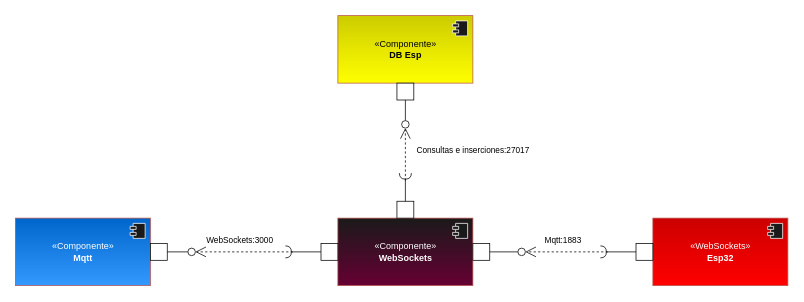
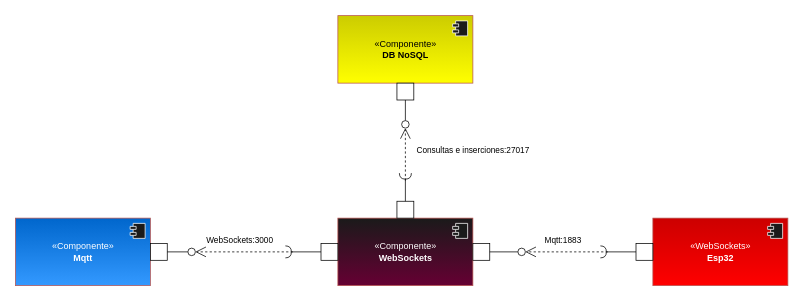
  <mxCell id="0" />
  <mxCell id="1" parent="0" />
  <mxCell id="2" value="«Componente»&lt;br&gt;&lt;b&gt;WebSockets&lt;/b&gt;" style="html=1;dropTarget=0;fillColor=#660033;gradientColor=#1A1A1A;strokeColor=#b85450;gradientDirection=north;fontColor=#FFFFFF;" vertex="1" parent="1"><mxGeometry x="450" y="290" width="180" height="90" as="geometry" /></mxCell>
  <mxCell id="3" value="" style="shape=module;jettyWidth=8;jettyHeight=4;fontColor=#FFFFFF;strokeColor=#FFFFFF;fillColor=#1A1A1A;" vertex="1" parent="2"><mxGeometry x="1" width="20" height="20" relative="1" as="geometry"><mxPoint x="-27" y="7" as="offset" /></mxGeometry></mxCell>
  <mxCell id="4" value="«Componente»&lt;br&gt;&lt;b&gt;Mqtt&lt;/b&gt;" style="html=1;dropTarget=0;fillColor=#0066CC;gradientColor=#3399FF;strokeColor=#b85450;gradientDirection=south;fontColor=#FFFFFF;" vertex="1" parent="1"><mxGeometry x="20" y="290" width="180" height="90" as="geometry" /></mxCell>
  <mxCell id="5" value="" style="shape=module;jettyWidth=8;jettyHeight=4;fontColor=#FFFFFF;strokeColor=#FFFFFF;fillColor=#1A1A1A;" vertex="1" parent="4"><mxGeometry x="1" width="20" height="20" relative="1" as="geometry"><mxPoint x="-27" y="7" as="offset" /></mxGeometry></mxCell>
- <mxCell id="6" value="«Componente»&lt;br&gt;&lt;b&gt;DB Esp&lt;/b&gt;" style="html=1;dropTarget=0;fillColor=#CCCC00;gradientColor=#FFFF00;strokeColor=#b85450;gradientDirection=south;fontColor=#000000;" vertex="1" parent="1"><mxGeometry x="450" y="20" width="180" height="90" as="geometry" /></mxCell>
+ <mxCell id="6" value="«Componente»&lt;br&gt;&lt;b&gt;DB NoSQL&lt;/b&gt;" style="html=1;dropTarget=0;fillColor=#CCCC00;gradientColor=#FFFF00;strokeColor=#b85450;gradientDirection=south;fontColor=#000000;" vertex="1" parent="1"><mxGeometry x="450" y="20" width="180" height="90" as="geometry" /></mxCell>
  <mxCell id="7" value="" style="shape=module;jettyWidth=8;jettyHeight=4;fontColor=#FFFFFF;strokeColor=#FFFFFF;fillColor=#1A1A1A;" vertex="1" parent="6"><mxGeometry x="1" width="20" height="20" relative="1" as="geometry"><mxPoint x="-27" y="7" as="offset" /></mxGeometry></mxCell>
  <mxCell id="8" value="«WebSockets»&lt;br&gt;&lt;b&gt;Esp32&lt;/b&gt;" style="html=1;dropTarget=0;fillColor=#CC0000;gradientColor=#FF0000;strokeColor=#b85450;gradientDirection=south;fontColor=#FFFFFF;" vertex="1" parent="1"><mxGeometry x="870" y="290" width="180" height="90" as="geometry" /></mxCell>
  <mxCell id="9" value="" style="shape=module;jettyWidth=8;jettyHeight=4;fontColor=#FFFFFF;strokeColor=#FFFFFF;fillColor=#1A1A1A;" vertex="1" parent="8"><mxGeometry x="1" width="20" height="20" relative="1" as="geometry"><mxPoint x="-27" y="7" as="offset" /></mxGeometry></mxCell>
  <mxCell id="10" value="" style="whiteSpace=wrap;html=1;aspect=fixed;gradientDirection=north;" vertex="1" parent="1"><mxGeometry x="847.5" y="323.75" width="22.5" height="22.5" as="geometry" /></mxCell>
  <mxCell id="11" value="" style="whiteSpace=wrap;html=1;aspect=fixed;gradientDirection=north;" vertex="1" parent="1"><mxGeometry x="630" y="323.75" width="22.5" height="22.5" as="geometry" /></mxCell>
  <mxCell id="12" value="" style="whiteSpace=wrap;html=1;aspect=fixed;gradientDirection=north;" vertex="1" parent="1"><mxGeometry x="427.5" y="323.75" width="22.5" height="22.5" as="geometry" /></mxCell>
  <mxCell id="13" value="" style="whiteSpace=wrap;html=1;aspect=fixed;gradientDirection=north;" vertex="1" parent="1"><mxGeometry x="528.75" y="267.5" width="22.5" height="22.5" as="geometry" /></mxCell>
  <mxCell id="14" value="" style="whiteSpace=wrap;html=1;aspect=fixed;gradientDirection=north;" vertex="1" parent="1"><mxGeometry x="528.75" y="110" width="22.5" height="22.5" as="geometry" /></mxCell>
  <mxCell id="15" value="" style="whiteSpace=wrap;html=1;aspect=fixed;gradientDirection=north;" vertex="1" parent="1"><mxGeometry x="200" y="323.75" width="22.5" height="22.5" as="geometry" /></mxCell>
  <mxCell id="16" value="" style="rounded=0;orthogonalLoop=1;jettySize=auto;html=1;endArrow=none;endFill=0;sketch=0;sourcePerimeterSpacing=0;targetPerimeterSpacing=0;fontColor=#000000;exitX=1;exitY=0.5;exitDx=0;exitDy=0;" edge="1" target="17" parent="1" source="11"><mxGeometry relative="1" as="geometry"><mxPoint x="820" y="350" as="sourcePoint" /></mxGeometry></mxCell>
  <mxCell id="17" value="" style="ellipse;whiteSpace=wrap;html=1;align=center;aspect=fixed;resizable=0;points=[];outlineConnect=0;sketch=0;gradientDirection=north;" vertex="1" parent="1"><mxGeometry x="690" y="330" width="10" height="10" as="geometry" /></mxCell>
  <mxCell id="18" value="" style="rounded=0;orthogonalLoop=1;jettySize=auto;html=1;endArrow=halfCircle;endFill=0;endSize=6;strokeWidth=1;sketch=0;fontColor=#000000;exitX=0;exitY=0.5;exitDx=0;exitDy=0;" edge="1" parent="1" source="10"><mxGeometry relative="1" as="geometry"><mxPoint x="662.5" y="345" as="sourcePoint" /><mxPoint x="800" y="335" as="targetPoint" /><Array as="points" /></mxGeometry></mxCell>
  <mxCell id="19" value="Mqtt:1883" style="endArrow=open;endSize=12;dashed=1;html=1;rounded=0;fontColor=#000000;" edge="1" parent="1" target="17"><mxGeometry x="0.091" y="-15" width="160" relative="1" as="geometry"><mxPoint x="810" y="335" as="sourcePoint" /><mxPoint x="730" y="310" as="targetPoint" /><mxPoint as="offset" /></mxGeometry></mxCell>
  <mxCell id="20" value="" style="rounded=0;orthogonalLoop=1;jettySize=auto;html=1;endArrow=none;endFill=0;sketch=0;sourcePerimeterSpacing=0;targetPerimeterSpacing=0;fontColor=#000000;exitX=1;exitY=0.5;exitDx=0;exitDy=0;" edge="1" target="21" parent="1" source="15"><mxGeometry relative="1" as="geometry"><mxPoint x="230" y="335" as="sourcePoint" /></mxGeometry></mxCell>
  <mxCell id="21" value="" style="ellipse;whiteSpace=wrap;html=1;align=center;aspect=fixed;resizable=0;points=[];outlineConnect=0;sketch=0;gradientDirection=north;" vertex="1" parent="1"><mxGeometry x="250" y="330" width="10" height="10" as="geometry" /></mxCell>
  <mxCell id="22" value="" style="rounded=0;orthogonalLoop=1;jettySize=auto;html=1;endArrow=halfCircle;endFill=0;endSize=6;strokeWidth=1;sketch=0;fontColor=#000000;exitX=0;exitY=0.5;exitDx=0;exitDy=0;" edge="1" parent="1" source="12"><mxGeometry relative="1" as="geometry"><mxPoint x="417.5" y="334.8" as="sourcePoint" /><mxPoint x="380" y="335" as="targetPoint" /><Array as="points" /></mxGeometry></mxCell>
  <mxCell id="23" value="WebSockets:3000" style="endArrow=open;endSize=12;dashed=1;html=1;rounded=0;fontColor=#000000;" edge="1" parent="1" target="21"><mxGeometry x="0.091" y="-15" width="160" relative="1" as="geometry"><mxPoint x="390" y="335" as="sourcePoint" /><mxPoint x="300" y="334.86" as="targetPoint" /><mxPoint as="offset" /></mxGeometry></mxCell>
  <mxCell id="24" value="" style="rounded=0;orthogonalLoop=1;jettySize=auto;html=1;endArrow=halfCircle;endFill=0;endSize=6;strokeWidth=1;sketch=0;fontColor=#000000;exitX=0.5;exitY=0;exitDx=0;exitDy=0;" edge="1" parent="1" source="13"><mxGeometry relative="1" as="geometry"><mxPoint x="563.75" y="250" as="sourcePoint" /><mxPoint x="540" y="230" as="targetPoint" /><Array as="points" /></mxGeometry></mxCell>
  <mxCell id="25" value="" style="rounded=0;orthogonalLoop=1;jettySize=auto;html=1;endArrow=none;endFill=0;sketch=0;sourcePerimeterSpacing=0;targetPerimeterSpacing=0;fontColor=#000000;exitX=0.5;exitY=1;exitDx=0;exitDy=0;" edge="1" parent="1" source="14"><mxGeometry relative="1" as="geometry"><mxPoint x="528.75" y="155" as="sourcePoint" /><mxPoint x="540" y="160" as="targetPoint" /></mxGeometry></mxCell>
  <mxCell id="26" value="" style="ellipse;whiteSpace=wrap;html=1;align=center;aspect=fixed;resizable=0;points=[];outlineConnect=0;sketch=0;gradientDirection=north;" vertex="1" parent="1"><mxGeometry x="535" y="160" width="10" height="10" as="geometry" /></mxCell>
  <mxCell id="27" value="Consultas e inserciones:27017" style="endArrow=open;endSize=12;dashed=1;html=1;rounded=0;fontColor=#000000;" edge="1" parent="1" target="26"><mxGeometry x="0.143" y="-90" width="160" relative="1" as="geometry"><mxPoint x="540" y="240" as="sourcePoint" /><mxPoint x="535" y="190" as="targetPoint" /><mxPoint as="offset" /></mxGeometry></mxCell>
